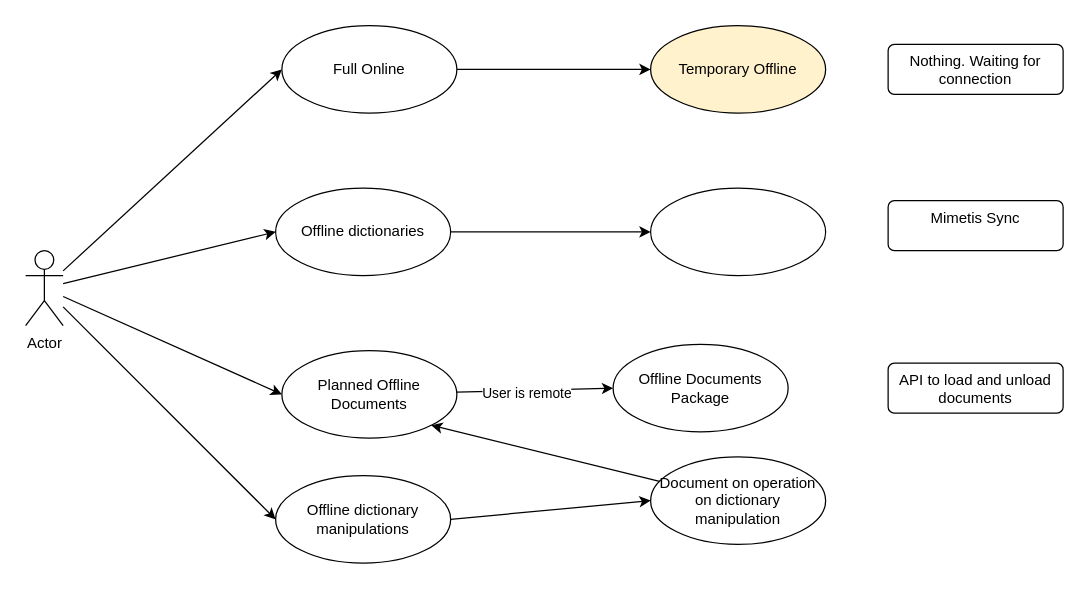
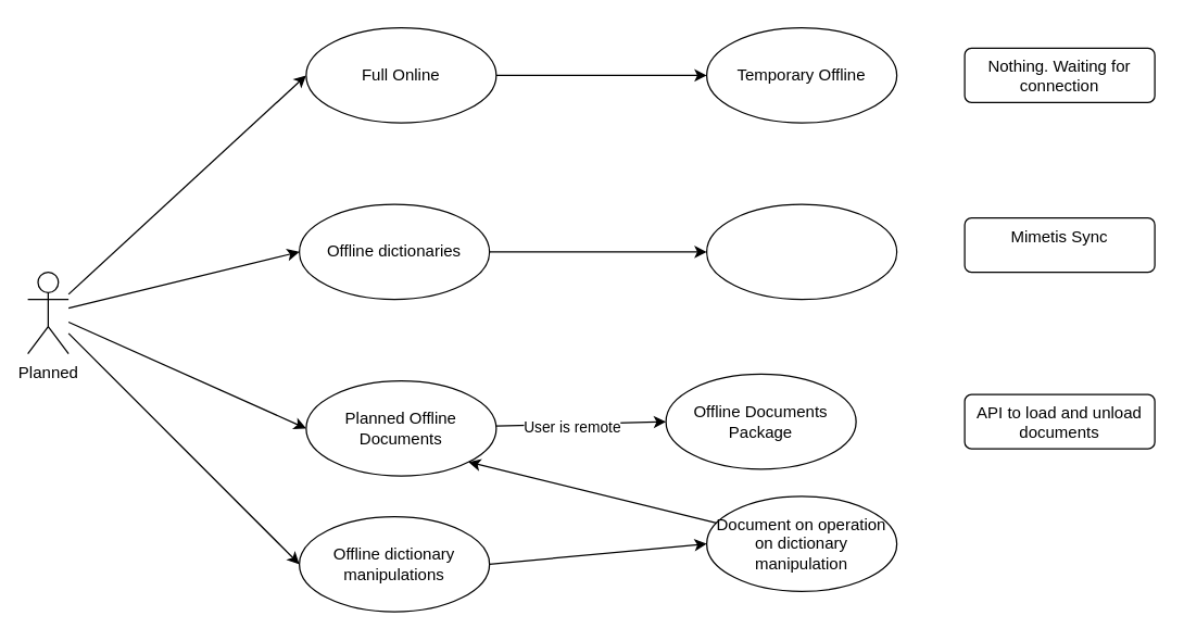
  <mxCell id="0" />
  <mxCell id="1" parent="0" />
  <mxCell id="2" style="rounded=0;orthogonalLoop=1;jettySize=auto;html=1;entryX=0;entryY=0.5;entryDx=0;entryDy=0;" edge="1" parent="1" source="6" target="8"><mxGeometry relative="1" as="geometry" /></mxCell>
  <mxCell id="3" style="edgeStyle=none;rounded=0;orthogonalLoop=1;jettySize=auto;html=1;entryX=0;entryY=0.5;entryDx=0;entryDy=0;" edge="1" parent="1" source="6" target="11"><mxGeometry relative="1" as="geometry" /></mxCell>
  <mxCell id="4" style="edgeStyle=none;rounded=0;orthogonalLoop=1;jettySize=auto;html=1;entryX=0;entryY=0.5;entryDx=0;entryDy=0;" edge="1" parent="1" source="6" target="14"><mxGeometry relative="1" as="geometry" /></mxCell>
  <mxCell id="5" style="edgeStyle=none;rounded=0;orthogonalLoop=1;jettySize=auto;html=1;entryX=0;entryY=0.5;entryDx=0;entryDy=0;" edge="1" parent="1" source="6" target="16"><mxGeometry relative="1" as="geometry" /></mxCell>
- <mxCell id="6" value="Actor" style="shape=umlActor;verticalLabelPosition=bottom;verticalAlign=top;html=1;outlineConnect=0;" vertex="1" parent="1"><mxGeometry x="20" y="200" width="30" height="60" as="geometry" /></mxCell>
+ <mxCell id="6" value="Planned" style="shape=umlActor;verticalLabelPosition=bottom;verticalAlign=top;html=1;outlineConnect=0;" vertex="1" parent="1"><mxGeometry x="20" y="200" width="30" height="60" as="geometry" /></mxCell>
  <mxCell id="7" style="edgeStyle=none;rounded=0;orthogonalLoop=1;jettySize=auto;html=1;entryX=0;entryY=0.5;entryDx=0;entryDy=0;" edge="1" parent="1" source="8" target="12"><mxGeometry relative="1" as="geometry" /></mxCell>
  <mxCell id="8" value="Full Online" style="ellipse;whiteSpace=wrap;html=1;" vertex="1" parent="1"><mxGeometry x="225" y="20" width="140" height="70" as="geometry" /></mxCell>
  <mxCell id="9" style="edgeStyle=none;rounded=0;orthogonalLoop=1;jettySize=auto;html=1;entryX=0;entryY=0.5;entryDx=0;entryDy=0;" edge="1" parent="1" source="11" target="17"><mxGeometry relative="1" as="geometry" /></mxCell>
  <mxCell id="10" value="User is remote" style="edgeLabel;html=1;align=center;verticalAlign=middle;resizable=0;points=[];" vertex="1" connectable="0" parent="9"><mxGeometry x="-0.1" y="-2" relative="1" as="geometry"><mxPoint as="offset" /></mxGeometry></mxCell>
  <mxCell id="11" value="Planned Offline Documents" style="ellipse;whiteSpace=wrap;html=1;" vertex="1" parent="1"><mxGeometry x="225" y="280" width="140" height="70" as="geometry" /></mxCell>
- <mxCell id="12" value="Temporary Offline" style="ellipse;whiteSpace=wrap;html=1;fillColor=#fff2cc;" vertex="1" parent="1"><mxGeometry x="520" y="20" width="140" height="70" as="geometry" /></mxCell>
+ <mxCell id="12" value="Temporary Offline" style="ellipse;whiteSpace=wrap;html=1;" vertex="1" parent="1"><mxGeometry x="520" y="20" width="140" height="70" as="geometry" /></mxCell>
  <mxCell id="13" style="edgeStyle=none;rounded=0;orthogonalLoop=1;jettySize=auto;html=1;entryX=0;entryY=0.5;entryDx=0;entryDy=0;" edge="1" parent="1" source="14" target="18"><mxGeometry relative="1" as="geometry" /></mxCell>
  <mxCell id="14" value="Offline dictionaries" style="ellipse;whiteSpace=wrap;html=1;" vertex="1" parent="1"><mxGeometry x="220" y="150" width="140" height="70" as="geometry" /></mxCell>
  <mxCell id="15" style="edgeStyle=none;rounded=0;orthogonalLoop=1;jettySize=auto;html=1;exitX=1;exitY=0.5;exitDx=0;exitDy=0;entryX=0;entryY=0.5;entryDx=0;entryDy=0;" edge="1" parent="1" source="16" target="20"><mxGeometry relative="1" as="geometry" /></mxCell>
  <mxCell id="16" value="Offline dictionary manipulations" style="ellipse;whiteSpace=wrap;html=1;" vertex="1" parent="1"><mxGeometry x="220" y="380" width="140" height="70" as="geometry" /></mxCell>
  <mxCell id="17" value="Offline Documents Package" style="ellipse;whiteSpace=wrap;html=1;" vertex="1" parent="1"><mxGeometry x="490" y="275" width="140" height="70" as="geometry" /></mxCell>
  <mxCell id="18" value="" style="ellipse;whiteSpace=wrap;html=1;" vertex="1" parent="1"><mxGeometry x="520" y="150" width="140" height="70" as="geometry" /></mxCell>
  <mxCell id="19" style="edgeStyle=none;rounded=0;orthogonalLoop=1;jettySize=auto;html=1;entryX=1;entryY=1;entryDx=0;entryDy=0;" edge="1" parent="1" source="20" target="11"><mxGeometry relative="1" as="geometry" /></mxCell>
  <mxCell id="20" value="Document on operation on dictionary manipulation" style="ellipse;whiteSpace=wrap;html=1;" vertex="1" parent="1"><mxGeometry x="520" y="365" width="140" height="70" as="geometry" /></mxCell>
  <mxCell id="21" value="Nothing. Waiting for connection" style="html=1;align=center;verticalAlign=top;rounded=1;absoluteArcSize=1;arcSize=10;dashed=0;whiteSpace=wrap;" vertex="1" parent="1"><mxGeometry x="710" y="35" width="140" height="40" as="geometry" /></mxCell>
  <mxCell id="22" value="Mimetis Sync" style="html=1;align=center;verticalAlign=top;rounded=1;absoluteArcSize=1;arcSize=10;dashed=0;whiteSpace=wrap;" vertex="1" parent="1"><mxGeometry x="710" y="160" width="140" height="40" as="geometry" /></mxCell>
  <mxCell id="23" value="API to load and unload documents" style="html=1;align=center;verticalAlign=top;rounded=1;absoluteArcSize=1;arcSize=10;dashed=0;whiteSpace=wrap;" vertex="1" parent="1"><mxGeometry x="710" y="290" width="140" height="40" as="geometry" /></mxCell>
